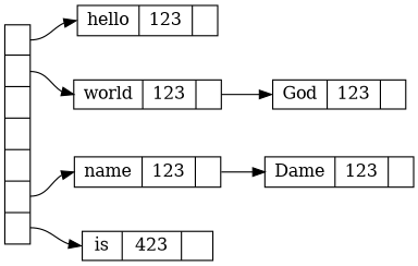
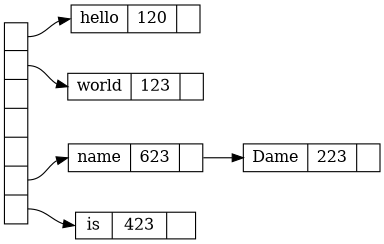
  digraph {
    nodesep=.5
    rankdir=LR
    node [shape=record]
    edge [headport=n tailport=p]
    n1 [height=2.5 label="<f0> |<f1> |<f2> |<f3> |<f4> |<f5> |<f6> " width=.1]
-   n2 [height=.1 label="{<n> hello | 123 | <p>}" width=1.5]
+   n2 [height=.1 label="{<n> hello | 120 | <p>}" width=1.5]
    n3 [height=.1 label="{<n> world | 123 | <p>}" width=1.5]
-   n4 [height=.1 label="{<n> name  | 123 | <p>}" width=1.5]
+   n4 [height=.1 label="{<n> name  | 623 | <p>}" width=1.5]
    n5 [height=.1 label="{<n> is    | 423 | <p>}" width=1.5]
-   n6 [height=.1 label="{<n> God   | 123 | <p>}" width=1.5]
-   n7 [height=.1 label="{<n> Dame  | 123 | <p>}" width=1.5]
+   n7 [height=.1 label="{<n> Dame  | 223 | <p>}" width=1.5]
    n1 -> n2 [tailport=f0]
    n1 -> n3 [tailport=f1]
    n1 -> n4 [tailport=f5]
    n1 -> n5 [tailport=f6]
-   n3 -> n6
    n4 -> n7
  }
